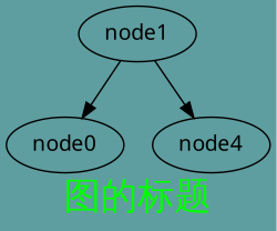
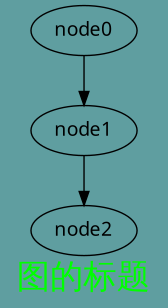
  digraph {
    bgcolor=cadetblue
    fontcolor=green
    fontname="Noto Sans"
    fontsize=24
    label="图的标题"
    node [fontname="Noto Sans"]
    edge [fontname="Noto Sans"]
    node0
    node1
-   node2 [label=node4]
-   node1 -> node0
+   node2
+   node0 -> node1
    node1 -> node2
  }
